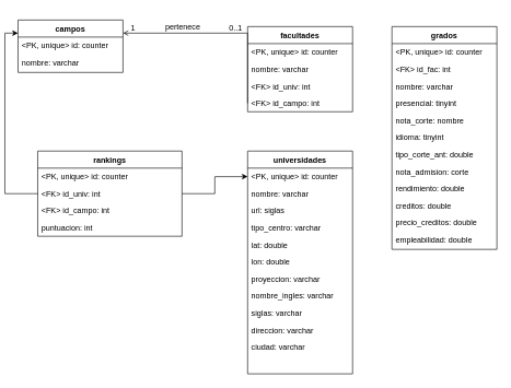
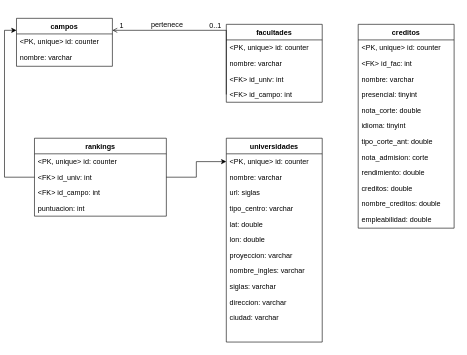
  <mxCell id="0" />
  <mxCell id="1" parent="0" />
  <mxCell id="2" value="universidades" style="swimlane;fontStyle=1;align=center;verticalAlign=top;childLayout=stackLayout;horizontal=1;startSize=26;horizontalStack=0;resizeParent=1;resizeLast=0;collapsible=1;marginBottom=0;rounded=0;shadow=0;strokeWidth=1;" parent="1" vertex="1"><mxGeometry x="370" y="230" width="160" height="340" as="geometry"><mxRectangle x="230" y="140" width="160" height="26" as="alternateBounds" /></mxGeometry></mxCell>
  <mxCell id="3" value="&lt;PK, unique&gt; id: counter" style="text;align=left;verticalAlign=top;spacingLeft=4;spacingRight=4;overflow=hidden;rotatable=0;points=[[0,0.5],[1,0.5]];portConstraint=eastwest;" parent="2" vertex="1"><mxGeometry y="26" width="160" height="26" as="geometry" /></mxCell>
  <mxCell id="4" value="nombre: varchar" style="text;align=left;verticalAlign=top;spacingLeft=4;spacingRight=4;overflow=hidden;rotatable=0;points=[[0,0.5],[1,0.5]];portConstraint=eastwest;rounded=0;shadow=0;html=0;" parent="2" vertex="1"><mxGeometry y="52" width="160" height="26" as="geometry" /></mxCell>
  <mxCell id="5" value="url: siglas" style="text;align=left;verticalAlign=top;spacingLeft=4;spacingRight=4;overflow=hidden;rotatable=0;points=[[0,0.5],[1,0.5]];portConstraint=eastwest;rounded=0;shadow=0;html=0;" parent="2" vertex="1"><mxGeometry y="78" width="160" height="26" as="geometry" /></mxCell>
  <mxCell id="6" value="tipo_centro: varchar" style="text;align=left;verticalAlign=top;spacingLeft=4;spacingRight=4;overflow=hidden;rotatable=0;points=[[0,0.5],[1,0.5]];portConstraint=eastwest;rounded=0;shadow=0;html=0;" parent="2" vertex="1"><mxGeometry y="104" width="160" height="26" as="geometry" /></mxCell>
  <mxCell id="7" value="lat: double" style="text;align=left;verticalAlign=top;spacingLeft=4;spacingRight=4;overflow=hidden;rotatable=0;points=[[0,0.5],[1,0.5]];portConstraint=eastwest;rounded=0;shadow=0;html=0;" vertex="1" parent="2"><mxGeometry y="130" width="160" height="26" as="geometry" /></mxCell>
  <mxCell id="8" value="lon: double" style="text;align=left;verticalAlign=top;spacingLeft=4;spacingRight=4;overflow=hidden;rotatable=0;points=[[0,0.5],[1,0.5]];portConstraint=eastwest;rounded=0;shadow=0;html=0;" vertex="1" parent="2"><mxGeometry y="156" width="160" height="26" as="geometry" /></mxCell>
  <mxCell id="9" value="proyeccion: varchar" style="text;align=left;verticalAlign=top;spacingLeft=4;spacingRight=4;overflow=hidden;rotatable=0;points=[[0,0.5],[1,0.5]];portConstraint=eastwest;rounded=0;shadow=0;html=0;" vertex="1" parent="2"><mxGeometry y="182" width="160" height="26" as="geometry" /></mxCell>
  <mxCell id="10" value="nombre_ingles: varchar" style="text;align=left;verticalAlign=top;spacingLeft=4;spacingRight=4;overflow=hidden;rotatable=0;points=[[0,0.5],[1,0.5]];portConstraint=eastwest;rounded=0;shadow=0;html=0;" vertex="1" parent="2"><mxGeometry y="208" width="160" height="26" as="geometry" /></mxCell>
  <mxCell id="11" value="siglas: varchar" style="text;align=left;verticalAlign=top;spacingLeft=4;spacingRight=4;overflow=hidden;rotatable=0;points=[[0,0.5],[1,0.5]];portConstraint=eastwest;rounded=0;shadow=0;html=0;" vertex="1" parent="2"><mxGeometry y="234" width="160" height="26" as="geometry" /></mxCell>
  <mxCell id="12" value="direccion: varchar" style="text;align=left;verticalAlign=top;spacingLeft=4;spacingRight=4;overflow=hidden;rotatable=0;points=[[0,0.5],[1,0.5]];portConstraint=eastwest;rounded=0;shadow=0;html=0;" vertex="1" parent="2"><mxGeometry y="260" width="160" height="26" as="geometry" /></mxCell>
  <mxCell id="13" value="ciudad: varchar" style="text;align=left;verticalAlign=top;spacingLeft=4;spacingRight=4;overflow=hidden;rotatable=0;points=[[0,0.5],[1,0.5]];portConstraint=eastwest;rounded=0;shadow=0;html=0;" vertex="1" parent="2"><mxGeometry y="286" width="160" height="26" as="geometry" /></mxCell>
  <mxCell id="14" value="facultades" style="swimlane;fontStyle=1;align=center;verticalAlign=top;childLayout=stackLayout;horizontal=1;startSize=26;horizontalStack=0;resizeParent=1;resizeLast=0;collapsible=1;marginBottom=0;rounded=0;shadow=0;strokeWidth=1;" parent="1" vertex="1"><mxGeometry x="370" y="40" width="160" height="130" as="geometry"><mxRectangle x="550" y="140" width="160" height="26" as="alternateBounds" /></mxGeometry></mxCell>
  <mxCell id="15" value="&lt;PK, unique&gt; id: counter" style="text;align=left;verticalAlign=top;spacingLeft=4;spacingRight=4;overflow=hidden;rotatable=0;points=[[0,0.5],[1,0.5]];portConstraint=eastwest;" parent="14" vertex="1"><mxGeometry y="26" width="160" height="26" as="geometry" /></mxCell>
  <mxCell id="16" value="nombre: varchar" style="text;align=left;verticalAlign=top;spacingLeft=4;spacingRight=4;overflow=hidden;rotatable=0;points=[[0,0.5],[1,0.5]];portConstraint=eastwest;rounded=0;shadow=0;html=0;" parent="14" vertex="1"><mxGeometry y="52" width="160" height="26" as="geometry" /></mxCell>
  <mxCell id="17" value="&lt;FK&gt; id_univ: int" style="text;align=left;verticalAlign=top;spacingLeft=4;spacingRight=4;overflow=hidden;rotatable=0;points=[[0,0.5],[1,0.5]];portConstraint=eastwest;rounded=0;shadow=0;html=0;" parent="14" vertex="1"><mxGeometry y="78" width="160" height="26" as="geometry" /></mxCell>
  <mxCell id="18" value="&lt;FK&gt; id_campo: int" style="text;align=left;verticalAlign=top;spacingLeft=4;spacingRight=4;overflow=hidden;rotatable=0;points=[[0,0.5],[1,0.5]];portConstraint=eastwest;rounded=0;shadow=0;html=0;" vertex="1" parent="14"><mxGeometry y="104" width="160" height="26" as="geometry" /></mxCell>
- <mxCell id="19" value="grados" style="swimlane;fontStyle=1;align=center;verticalAlign=top;childLayout=stackLayout;horizontal=1;startSize=26;horizontalStack=0;resizeParent=1;resizeLast=0;collapsible=1;marginBottom=0;rounded=0;shadow=0;strokeWidth=1;" parent="1" vertex="1"><mxGeometry x="590" y="40" width="160" height="340" as="geometry"><mxRectangle x="550" y="140" width="160" height="26" as="alternateBounds" /></mxGeometry></mxCell>
+ <mxCell id="19" value="creditos" style="swimlane;fontStyle=1;align=center;verticalAlign=top;childLayout=stackLayout;horizontal=1;startSize=26;horizontalStack=0;resizeParent=1;resizeLast=0;collapsible=1;marginBottom=0;rounded=0;shadow=0;strokeWidth=1;" parent="1" vertex="1"><mxGeometry x="590" y="40" width="160" height="340" as="geometry"><mxRectangle x="550" y="140" width="160" height="26" as="alternateBounds" /></mxGeometry></mxCell>
  <mxCell id="20" value="&lt;PK, unique&gt; id: counter" style="text;align=left;verticalAlign=top;spacingLeft=4;spacingRight=4;overflow=hidden;rotatable=0;points=[[0,0.5],[1,0.5]];portConstraint=eastwest;" parent="19" vertex="1"><mxGeometry y="26" width="160" height="26" as="geometry" /></mxCell>
  <mxCell id="21" value="&lt;FK&gt; id_fac: int" style="text;align=left;verticalAlign=top;spacingLeft=4;spacingRight=4;overflow=hidden;rotatable=0;points=[[0,0.5],[1,0.5]];portConstraint=eastwest;rounded=0;shadow=0;html=0;" parent="19" vertex="1"><mxGeometry y="52" width="160" height="26" as="geometry" /></mxCell>
  <mxCell id="22" value="nombre: varchar" style="text;align=left;verticalAlign=top;spacingLeft=4;spacingRight=4;overflow=hidden;rotatable=0;points=[[0,0.5],[1,0.5]];portConstraint=eastwest;rounded=0;shadow=0;html=0;" parent="19" vertex="1"><mxGeometry y="78" width="160" height="26" as="geometry" /></mxCell>
  <mxCell id="23" value="presencial: tinyint" style="text;align=left;verticalAlign=top;spacingLeft=4;spacingRight=4;overflow=hidden;rotatable=0;points=[[0,0.5],[1,0.5]];portConstraint=eastwest;rounded=0;shadow=0;html=0;" parent="19" vertex="1"><mxGeometry y="104" width="160" height="26" as="geometry" /></mxCell>
- <mxCell id="24" value="nota_corte: nombre" style="text;align=left;verticalAlign=top;spacingLeft=4;spacingRight=4;overflow=hidden;rotatable=0;points=[[0,0.5],[1,0.5]];portConstraint=eastwest;rounded=0;shadow=0;html=0;" parent="19" vertex="1"><mxGeometry y="130" width="160" height="26" as="geometry" /></mxCell>
+ <mxCell id="24" value="nota_corte: double" style="text;align=left;verticalAlign=top;spacingLeft=4;spacingRight=4;overflow=hidden;rotatable=0;points=[[0,0.5],[1,0.5]];portConstraint=eastwest;rounded=0;shadow=0;html=0;" parent="19" vertex="1"><mxGeometry y="130" width="160" height="26" as="geometry" /></mxCell>
  <mxCell id="25" value="idioma: tinyint" style="text;align=left;verticalAlign=top;spacingLeft=4;spacingRight=4;overflow=hidden;rotatable=0;points=[[0,0.5],[1,0.5]];portConstraint=eastwest;rounded=0;shadow=0;html=0;" parent="19" vertex="1"><mxGeometry y="156" width="160" height="26" as="geometry" /></mxCell>
  <mxCell id="26" value="tipo_corte_ant: double" style="text;align=left;verticalAlign=top;spacingLeft=4;spacingRight=4;overflow=hidden;rotatable=0;points=[[0,0.5],[1,0.5]];portConstraint=eastwest;rounded=0;shadow=0;html=0;" parent="19" vertex="1"><mxGeometry y="182" width="160" height="26" as="geometry" /></mxCell>
  <mxCell id="27" value="nota_admision: corte" style="text;align=left;verticalAlign=top;spacingLeft=4;spacingRight=4;overflow=hidden;rotatable=0;points=[[0,0.5],[1,0.5]];portConstraint=eastwest;rounded=0;shadow=0;html=0;" parent="19" vertex="1"><mxGeometry y="208" width="160" height="26" as="geometry" /></mxCell>
  <mxCell id="28" value="rendimiento: double" style="text;align=left;verticalAlign=top;spacingLeft=4;spacingRight=4;overflow=hidden;rotatable=0;points=[[0,0.5],[1,0.5]];portConstraint=eastwest;rounded=0;shadow=0;html=0;" parent="19" vertex="1"><mxGeometry y="234" width="160" height="26" as="geometry" /></mxCell>
  <mxCell id="29" value="creditos: double" style="text;align=left;verticalAlign=top;spacingLeft=4;spacingRight=4;overflow=hidden;rotatable=0;points=[[0,0.5],[1,0.5]];portConstraint=eastwest;rounded=0;shadow=0;html=0;" parent="19" vertex="1"><mxGeometry y="260" width="160" height="26" as="geometry" /></mxCell>
- <mxCell id="30" value="precio_creditos: double" style="text;align=left;verticalAlign=top;spacingLeft=4;spacingRight=4;overflow=hidden;rotatable=0;points=[[0,0.5],[1,0.5]];portConstraint=eastwest;rounded=0;shadow=0;html=0;" parent="19" vertex="1"><mxGeometry y="286" width="160" height="26" as="geometry" /></mxCell>
+ <mxCell id="30" value="nombre_creditos: double" style="text;align=left;verticalAlign=top;spacingLeft=4;spacingRight=4;overflow=hidden;rotatable=0;points=[[0,0.5],[1,0.5]];portConstraint=eastwest;rounded=0;shadow=0;html=0;" parent="19" vertex="1"><mxGeometry y="286" width="160" height="26" as="geometry" /></mxCell>
  <mxCell id="31" value="empleabilidad: double" style="text;align=left;verticalAlign=top;spacingLeft=4;spacingRight=4;overflow=hidden;rotatable=0;points=[[0,0.5],[1,0.5]];portConstraint=eastwest;rounded=0;shadow=0;html=0;" parent="19" vertex="1"><mxGeometry y="312" width="160" height="26" as="geometry" /></mxCell>
  <mxCell id="32" value="rankings" style="swimlane;fontStyle=1;align=center;verticalAlign=top;childLayout=stackLayout;horizontal=1;startSize=26;horizontalStack=0;resizeParent=1;resizeLast=0;collapsible=1;marginBottom=0;rounded=0;shadow=0;strokeWidth=1;" vertex="1" parent="1"><mxGeometry x="50" y="230" width="220" height="130" as="geometry"><mxRectangle x="230" y="140" width="160" height="26" as="alternateBounds" /></mxGeometry></mxCell>
  <mxCell id="33" value="&lt;PK, unique&gt; id: counter" style="text;align=left;verticalAlign=top;spacingLeft=4;spacingRight=4;overflow=hidden;rotatable=0;points=[[0,0.5],[1,0.5]];portConstraint=eastwest;rounded=0;shadow=0;html=0;" vertex="1" parent="32"><mxGeometry y="26" width="220" height="26" as="geometry" /></mxCell>
  <mxCell id="34" value="&lt;FK&gt; id_univ: int" style="text;align=left;verticalAlign=top;spacingLeft=4;spacingRight=4;overflow=hidden;rotatable=0;points=[[0,0.5],[1,0.5]];portConstraint=eastwest;rounded=0;shadow=0;html=0;" vertex="1" parent="32"><mxGeometry y="52" width="220" height="26" as="geometry" /></mxCell>
  <mxCell id="35" value="&lt;FK&gt; id_campo: int" style="text;align=left;verticalAlign=top;spacingLeft=4;spacingRight=4;overflow=hidden;rotatable=0;points=[[0,0.5],[1,0.5]];portConstraint=eastwest;rounded=0;shadow=0;html=0;" vertex="1" parent="32"><mxGeometry y="78" width="220" height="26" as="geometry" /></mxCell>
  <mxCell id="36" value="puntuacion: int" style="text;align=left;verticalAlign=top;spacingLeft=4;spacingRight=4;overflow=hidden;rotatable=0;points=[[0,0.5],[1,0.5]];portConstraint=eastwest;rounded=0;shadow=0;html=0;" vertex="1" parent="32"><mxGeometry y="104" width="220" height="26" as="geometry" /></mxCell>
  <mxCell id="37" value="campos" style="swimlane;fontStyle=1;align=center;verticalAlign=top;childLayout=stackLayout;horizontal=1;startSize=26;horizontalStack=0;resizeParent=1;resizeLast=0;collapsible=1;marginBottom=0;rounded=0;shadow=0;strokeWidth=1;" vertex="1" parent="1"><mxGeometry x="20" y="30" width="160" height="80" as="geometry"><mxRectangle x="550" y="140" width="160" height="26" as="alternateBounds" /></mxGeometry></mxCell>
  <mxCell id="38" value="&lt;PK, unique&gt; id: counter" style="text;align=left;verticalAlign=top;spacingLeft=4;spacingRight=4;overflow=hidden;rotatable=0;points=[[0,0.5],[1,0.5]];portConstraint=eastwest;" vertex="1" parent="37"><mxGeometry y="26" width="160" height="26" as="geometry" /></mxCell>
  <mxCell id="39" value="nombre: varchar" style="text;align=left;verticalAlign=top;spacingLeft=4;spacingRight=4;overflow=hidden;rotatable=0;points=[[0,0.5],[1,0.5]];portConstraint=eastwest;rounded=0;shadow=0;html=0;" vertex="1" parent="37"><mxGeometry y="52" width="160" height="28" as="geometry" /></mxCell>
  <mxCell id="40" value="" style="endArrow=open;shadow=0;strokeWidth=1;rounded=0;endFill=1;edgeStyle=elbowEdgeStyle;elbow=vertical;exitX=0;exitY=0.5;exitDx=0;exitDy=0;entryX=1;entryY=0.25;entryDx=0;entryDy=0;" edge="1" parent="1" source="18" target="37"><mxGeometry x="0.5" y="41" relative="1" as="geometry"><mxPoint x="460" y="180" as="sourcePoint" /><mxPoint x="460" y="240" as="targetPoint" /><mxPoint x="-40" y="32" as="offset" /><Array as="points"><mxPoint x="310" y="50" /><mxPoint x="240" y="20" /></Array></mxGeometry></mxCell>
  <mxCell id="41" value="0..1" style="resizable=0;align=left;verticalAlign=bottom;labelBackgroundColor=none;fontSize=12;" connectable="0" vertex="1" parent="40"><mxGeometry x="-1" relative="1" as="geometry"><mxPoint x="-30" y="-107" as="offset" /></mxGeometry></mxCell>
  <mxCell id="42" value="1" style="resizable=0;align=right;verticalAlign=bottom;labelBackgroundColor=none;fontSize=12;" connectable="0" vertex="1" parent="40"><mxGeometry x="1" relative="1" as="geometry"><mxPoint x="20" y="1" as="offset" /></mxGeometry></mxCell>
  <mxCell id="43" value="pertenece" style="text;html=1;resizable=0;points=[];;align=center;verticalAlign=middle;labelBackgroundColor=none;rounded=0;shadow=0;strokeWidth=1;fontSize=12;" vertex="1" connectable="0" parent="40"><mxGeometry x="0.5" y="49" relative="1" as="geometry"><mxPoint x="16" y="-59" as="offset" /></mxGeometry></mxCell>
  <mxCell id="44" style="edgeStyle=orthogonalEdgeStyle;rounded=0;orthogonalLoop=1;jettySize=auto;html=1;entryX=0;entryY=0.25;entryDx=0;entryDy=0;" edge="1" parent="1" source="34" target="37"><mxGeometry relative="1" as="geometry" /></mxCell>
  <mxCell id="45" style="edgeStyle=orthogonalEdgeStyle;rounded=0;orthogonalLoop=1;jettySize=auto;html=1;exitX=1;exitY=0.5;exitDx=0;exitDy=0;entryX=0;entryY=0.5;entryDx=0;entryDy=0;" edge="1" parent="1" source="34" target="3"><mxGeometry relative="1" as="geometry" /></mxCell>
